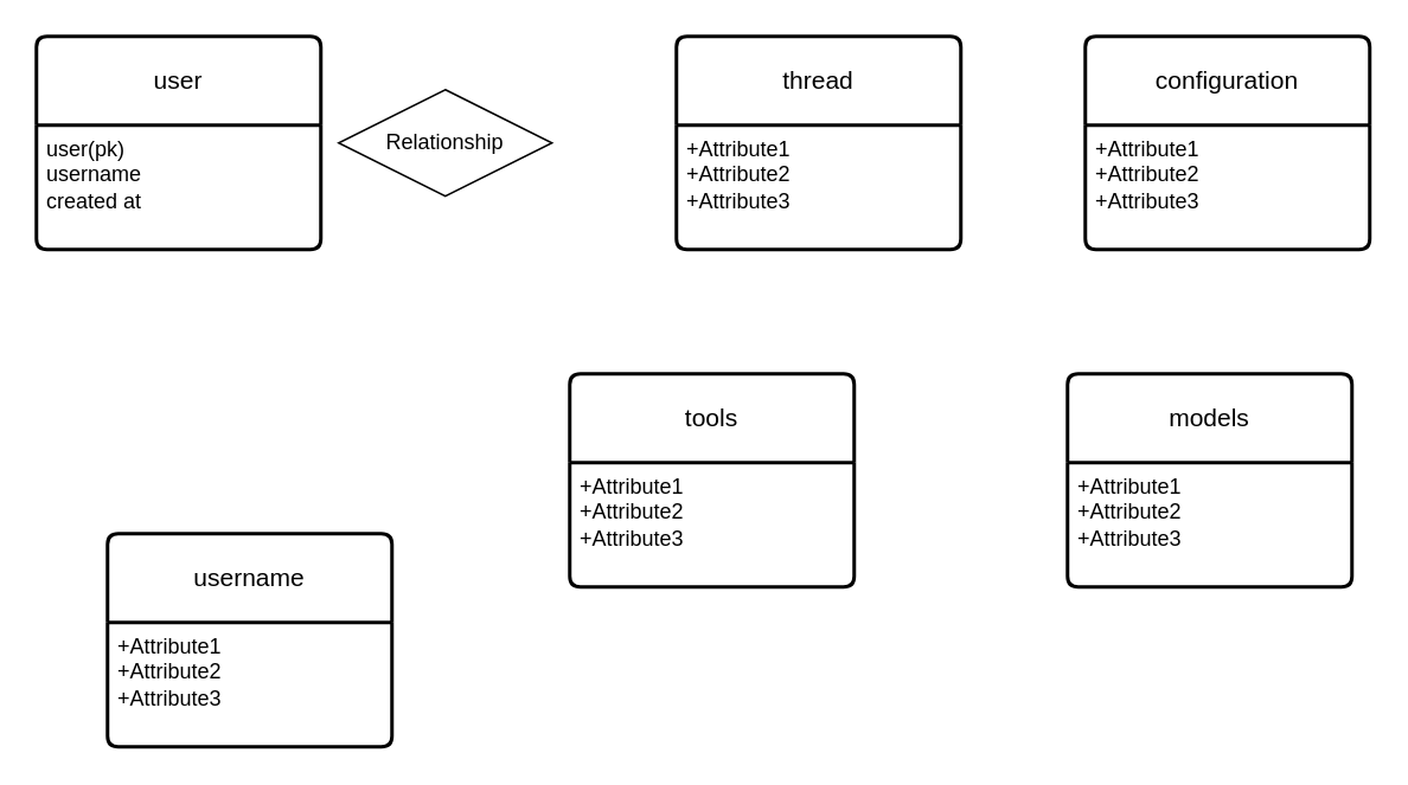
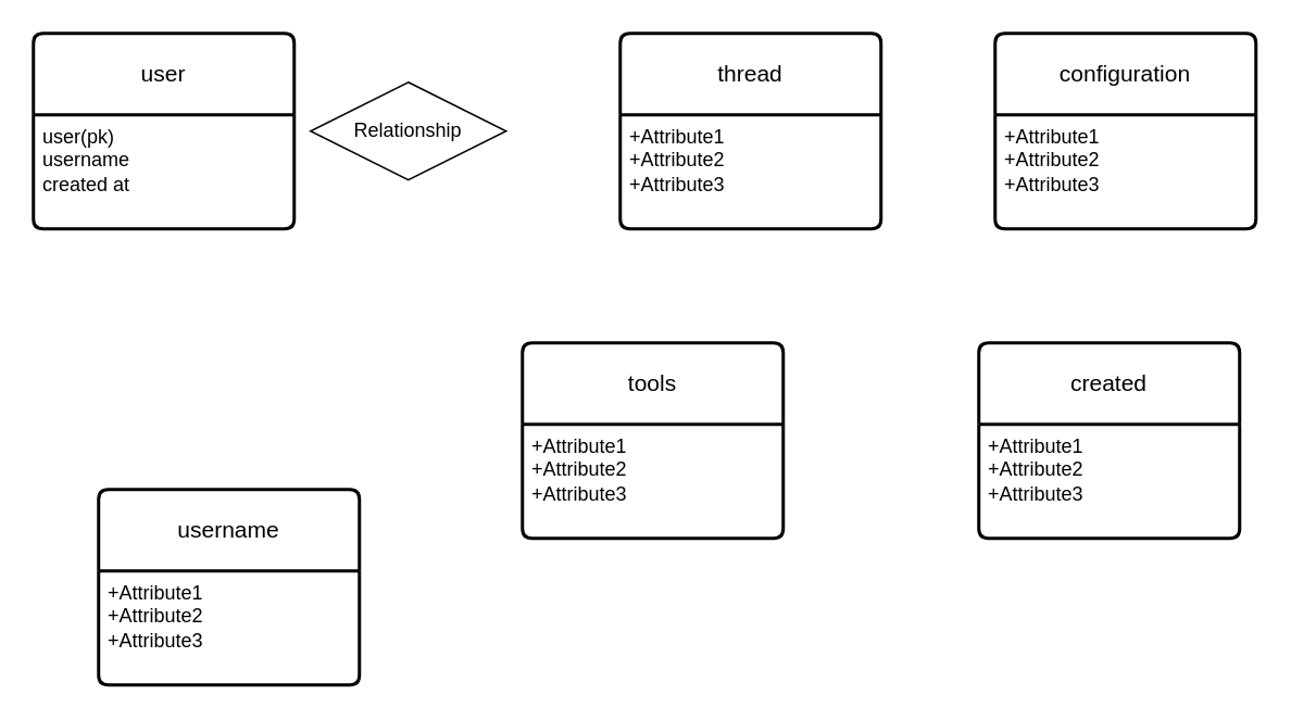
  <mxCell id="0" />
  <mxCell id="1" parent="0" />
  <mxCell id="2" value="user" style="swimlane;childLayout=stackLayout;horizontal=1;startSize=50;horizontalStack=0;rounded=1;fontSize=14;fontStyle=0;strokeWidth=2;resizeParent=0;resizeLast=1;shadow=0;dashed=0;align=center;arcSize=4;whiteSpace=wrap;html=1;" vertex="1" parent="1"><mxGeometry x="20" y="20" width="160" height="120" as="geometry"><mxRectangle x="100" y="200" width="80" height="50" as="alternateBounds" /></mxGeometry></mxCell>
  <mxCell id="3" value="user(pk)&lt;div&gt;username&lt;br&gt;created at&lt;/div&gt;" style="align=left;strokeColor=none;fillColor=none;spacingLeft=4;fontSize=12;verticalAlign=top;resizable=0;rotatable=0;part=1;html=1;" vertex="1" parent="2"><mxGeometry y="50" width="160" height="70" as="geometry" /></mxCell>
  <mxCell id="4" value="thread" style="swimlane;childLayout=stackLayout;horizontal=1;startSize=50;horizontalStack=0;rounded=1;fontSize=14;fontStyle=0;strokeWidth=2;resizeParent=0;resizeLast=1;shadow=0;dashed=0;align=center;arcSize=4;whiteSpace=wrap;html=1;" vertex="1" parent="1"><mxGeometry x="380" y="20" width="160" height="120" as="geometry" /></mxCell>
  <mxCell id="5" value="+Attribute1&#10;+Attribute2&#10;+Attribute3" style="align=left;strokeColor=none;fillColor=none;spacingLeft=4;fontSize=12;verticalAlign=top;resizable=0;rotatable=0;part=1;html=1;" vertex="1" parent="4"><mxGeometry y="50" width="160" height="70" as="geometry" /></mxCell>
- <mxCell id="6" value="models" style="swimlane;childLayout=stackLayout;horizontal=1;startSize=50;horizontalStack=0;rounded=1;fontSize=14;fontStyle=0;strokeWidth=2;resizeParent=0;resizeLast=1;shadow=0;dashed=0;align=center;arcSize=4;whiteSpace=wrap;html=1;" vertex="1" parent="1"><mxGeometry x="600" y="210" width="160" height="120" as="geometry" /></mxCell>
+ <mxCell id="6" value="created" style="swimlane;childLayout=stackLayout;horizontal=1;startSize=50;horizontalStack=0;rounded=1;fontSize=14;fontStyle=0;strokeWidth=2;resizeParent=0;resizeLast=1;shadow=0;dashed=0;align=center;arcSize=4;whiteSpace=wrap;html=1;" vertex="1" parent="1"><mxGeometry x="600" y="210" width="160" height="120" as="geometry" /></mxCell>
  <mxCell id="7" value="+Attribute1&#10;+Attribute2&#10;+Attribute3" style="align=left;strokeColor=none;fillColor=none;spacingLeft=4;fontSize=12;verticalAlign=top;resizable=0;rotatable=0;part=1;html=1;" vertex="1" parent="6"><mxGeometry y="50" width="160" height="70" as="geometry" /></mxCell>
  <mxCell id="8" value="configuration" style="swimlane;childLayout=stackLayout;horizontal=1;startSize=50;horizontalStack=0;rounded=1;fontSize=14;fontStyle=0;strokeWidth=2;resizeParent=0;resizeLast=1;shadow=0;dashed=0;align=center;arcSize=4;whiteSpace=wrap;html=1;" vertex="1" parent="1"><mxGeometry x="610" y="20" width="160" height="120" as="geometry" /></mxCell>
  <mxCell id="9" value="+Attribute1&#10;+Attribute2&#10;+Attribute3" style="align=left;strokeColor=none;fillColor=none;spacingLeft=4;fontSize=12;verticalAlign=top;resizable=0;rotatable=0;part=1;html=1;" vertex="1" parent="8"><mxGeometry y="50" width="160" height="70" as="geometry" /></mxCell>
  <mxCell id="10" value="tools" style="swimlane;childLayout=stackLayout;horizontal=1;startSize=50;horizontalStack=0;rounded=1;fontSize=14;fontStyle=0;strokeWidth=2;resizeParent=0;resizeLast=1;shadow=0;dashed=0;align=center;arcSize=4;whiteSpace=wrap;html=1;" vertex="1" parent="1"><mxGeometry x="320" y="210" width="160" height="120" as="geometry" /></mxCell>
  <mxCell id="11" value="+Attribute1&#10;+Attribute2&#10;+Attribute3" style="align=left;strokeColor=none;fillColor=none;spacingLeft=4;fontSize=12;verticalAlign=top;resizable=0;rotatable=0;part=1;html=1;" vertex="1" parent="10"><mxGeometry y="50" width="160" height="70" as="geometry" /></mxCell>
  <mxCell id="12" value="username" style="swimlane;childLayout=stackLayout;horizontal=1;startSize=50;horizontalStack=0;rounded=1;fontSize=14;fontStyle=0;strokeWidth=2;resizeParent=0;resizeLast=1;shadow=0;dashed=0;align=center;arcSize=4;whiteSpace=wrap;html=1;" vertex="1" parent="1"><mxGeometry x="60" y="300" width="160" height="120" as="geometry" /></mxCell>
  <mxCell id="13" value="+Attribute1&#10;+Attribute2&#10;+Attribute3" style="align=left;strokeColor=none;fillColor=none;spacingLeft=4;fontSize=12;verticalAlign=top;resizable=0;rotatable=0;part=1;html=1;" vertex="1" parent="12"><mxGeometry y="50" width="160" height="70" as="geometry" /></mxCell>
  <mxCell id="14" value="Relationship" style="shape=rhombus;perimeter=rhombusPerimeter;whiteSpace=wrap;html=1;align=center;" vertex="1" parent="1"><mxGeometry x="190" y="50" width="120" height="60" as="geometry" /></mxCell>
